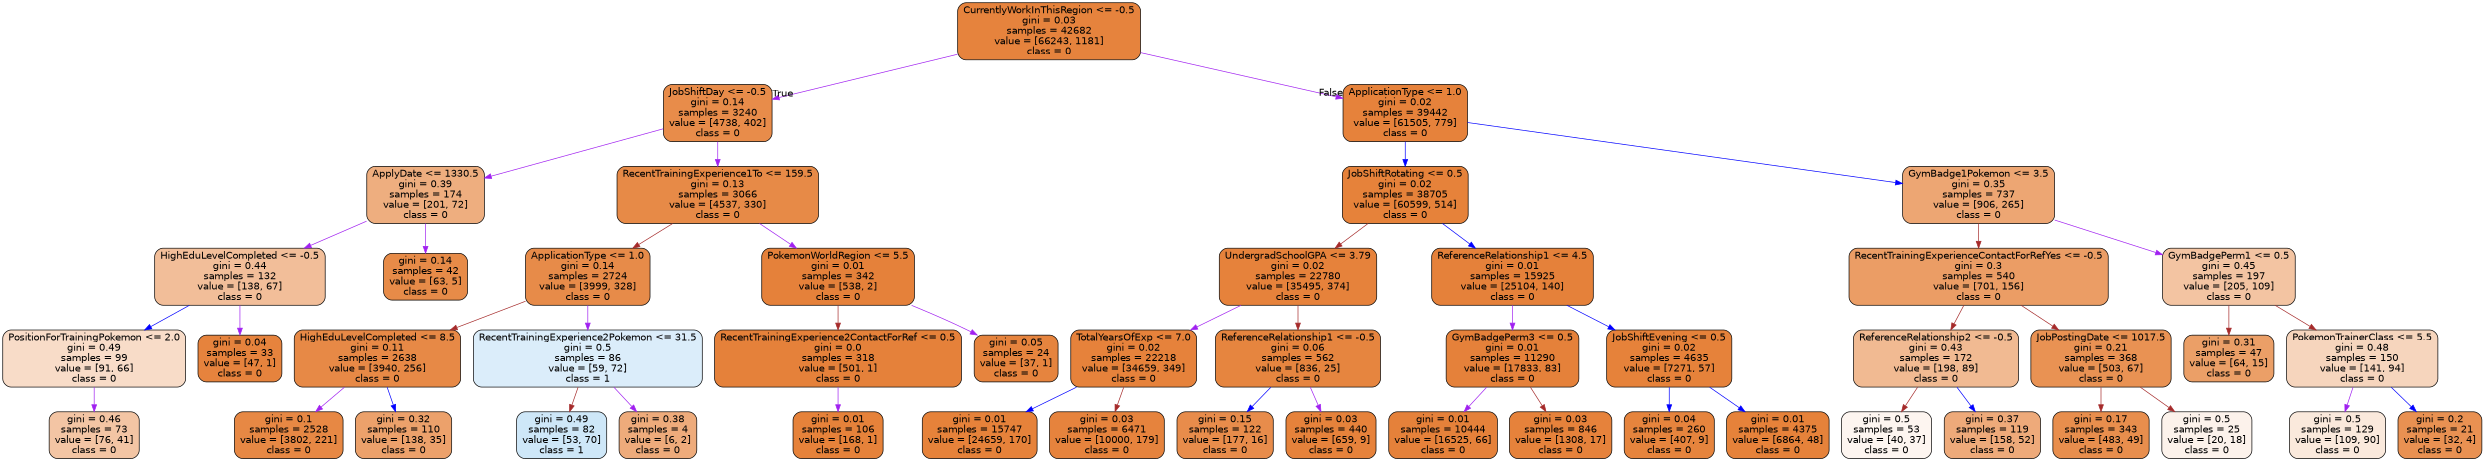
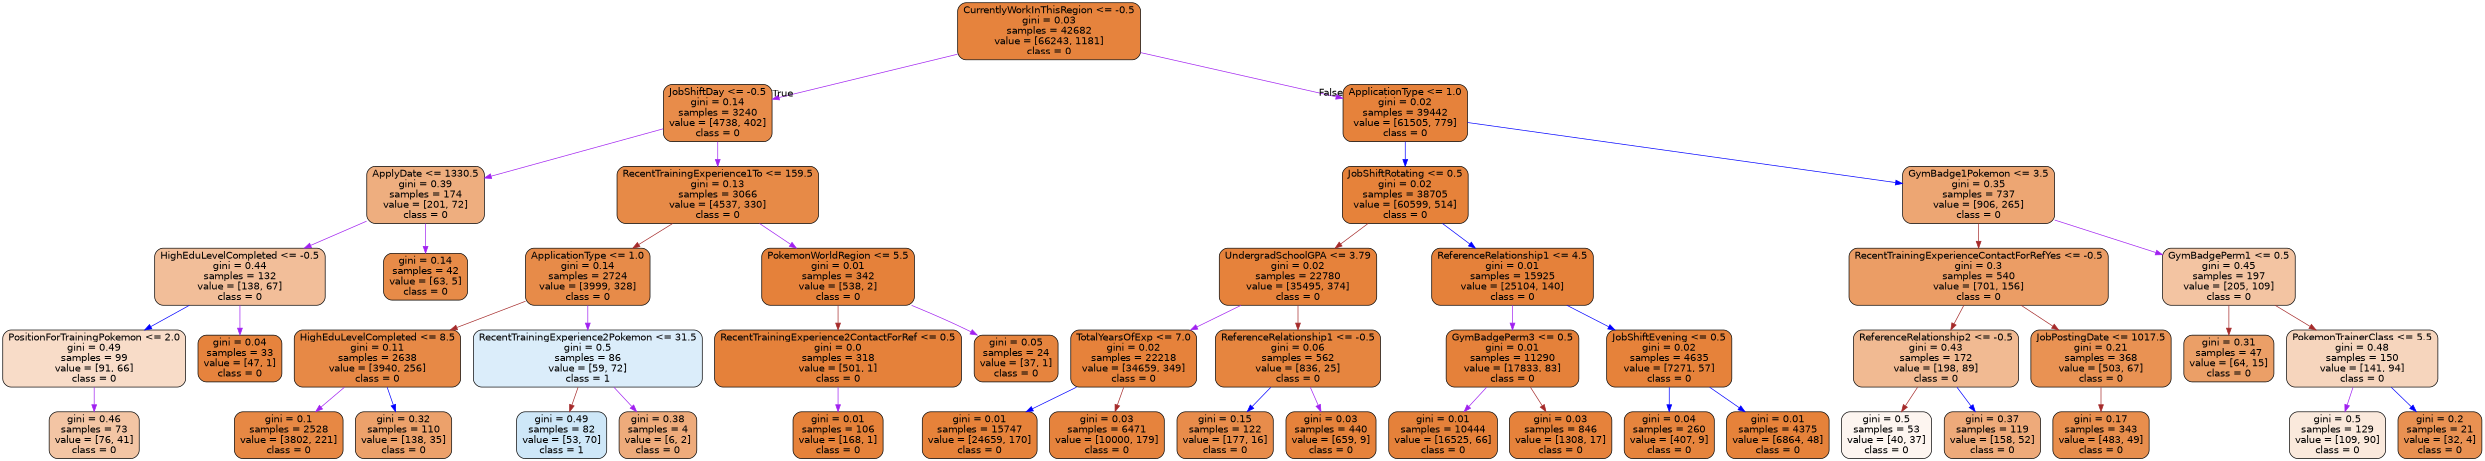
  digraph {
    node [color=black fillcolor="#e58139fc" fontname=helvetica shape=box style="filled, rounded"]
    edge [color=purple fontname=helvetica]
    n1 [fillcolor="#e58139fa" label="CurrentlyWorkInThisRegion <= -0.5\ngini = 0.03\nsamples = 42682\nvalue = [66243, 1181]\nclass = 0"]
    n2 [fillcolor="#e58139e9" label="JobShiftDay <= -0.5\ngini = 0.14\nsamples = 3240\nvalue = [4738, 402]\nclass = 0"]
    n3 [label="ApplicationType <= 1.0\ngini = 0.02\nsamples = 39442\nvalue = [61505, 779]\nclass = 0"]
    n4 [fillcolor="#e58139a4" label="ApplyDate <= 1330.5\ngini = 0.39\nsamples = 174\nvalue = [201, 72]\nclass = 0"]
    n5 [fillcolor="#e58139ec" label="RecentTrainingExperience1To <= 159.5\ngini = 0.13\nsamples = 3066\nvalue = [4537, 330]\nclass = 0"]
    n6 [fillcolor="#e58139fd" label="JobShiftRotating <= 0.5\ngini = 0.02\nsamples = 38705\nvalue = [60599, 514]\nclass = 0"]
    n7 [fillcolor="#e58139b4" label="GymBadge1Pokemon <= 3.5\ngini = 0.35\nsamples = 737\nvalue = [906, 265]\nclass = 0"]
    n8 [fillcolor="#e5813983" label="HighEduLevelCompleted <= -0.5\ngini = 0.44\nsamples = 132\nvalue = [138, 67]\nclass = 0"]
    n9 [fillcolor="#e58139eb" label="gini = 0.14\nsamples = 42\nvalue = [63, 5]\nclass = 0"]
    n10 [fillcolor="#e58139ea" label="ApplicationType <= 1.0\ngini = 0.14\nsamples = 2724\nvalue = [3999, 328]\nclass = 0"]
    n11 [fillcolor="#e58139fe" label="PokemonWorldRegion <= 5.5\ngini = 0.01\nsamples = 342\nvalue = [538, 2]\nclass = 0"]
    n12 [fillcolor="#e5813946" label="PositionForTrainingPokemon <= 2.0\ngini = 0.49\nsamples = 99\nvalue = [91, 66]\nclass = 0"]
    n13 [fillcolor="#e58139fa" label="gini = 0.04\nsamples = 33\nvalue = [47, 1]\nclass = 0"]
    n14 [fillcolor="#e5813975" label="gini = 0.46\nsamples = 73\nvalue = [76, 41]\nclass = 0"]
    n15 [fillcolor="#e58139ee" label="HighEduLevelCompleted <= 8.5\ngini = 0.11\nsamples = 2638\nvalue = [3940, 256]\nclass = 0"]
    n16 [fillcolor="#399de52e" label="RecentTrainingExperience2Pokemon <= 31.5\ngini = 0.5\nsamples = 86\nvalue = [59, 72]\nclass = 1"]
    n17 [fillcolor="#e58139fe" label="RecentTrainingExperience2ContactForRef <= 0.5\ngini = 0.0\nsamples = 318\nvalue = [501, 1]\nclass = 0"]
    n18 [fillcolor="#e58139f8" label="gini = 0.05\nsamples = 24\nvalue = [37, 1]\nclass = 0"]
    n19 [fillcolor="#e58139f0" label="gini = 0.1\nsamples = 2528\nvalue = [3802, 221]\nclass = 0"]
    n20 [fillcolor="#e58139be" label="gini = 0.32\nsamples = 110\nvalue = [138, 35]\nclass = 0"]
    n21 [fillcolor="#399de53e" label="gini = 0.49\nsamples = 82\nvalue = [53, 70]\nclass = 1"]
    n22 [fillcolor="#e58139aa" label="gini = 0.38\nsamples = 4\nvalue = [6, 2]\nclass = 0"]
    n23 [fillcolor="#e58139fd" label="gini = 0.01\nsamples = 106\nvalue = [168, 1]\nclass = 0"]
    n24 [label="UndergradSchoolGPA <= 3.79\ngini = 0.02\nsamples = 22780\nvalue = [35495, 374]\nclass = 0"]
    n25 [fillcolor="#e58139fe" label="ReferenceRelationship1 <= 4.5\ngini = 0.01\nsamples = 15925\nvalue = [25104, 140]\nclass = 0"]
    n26 [fillcolor="#e58139c6" label="RecentTrainingExperienceContactForRefYes <= -0.5\ngini = 0.3\nsamples = 540\nvalue = [701, 156]\nclass = 0"]
    n27 [fillcolor="#e5813977" label="GymBadgePerm1 <= 0.5\ngini = 0.45\nsamples = 197\nvalue = [205, 109]\nclass = 0"]
    n28 [label="TotalYearsOfExp <= 7.0\ngini = 0.02\nsamples = 22218\nvalue = [34659, 349]\nclass = 0"]
    n29 [fillcolor="#e58139f7" label="ReferenceRelationship1 <= -0.5\ngini = 0.06\nsamples = 562\nvalue = [836, 25]\nclass = 0"]
    n30 [fillcolor="#e58139fe" label="GymBadgePerm3 <= 0.5\ngini = 0.01\nsamples = 11290\nvalue = [17833, 83]\nclass = 0"]
    n31 [fillcolor="#e58139fd" label="JobShiftEvening <= 0.5\ngini = 0.02\nsamples = 4635\nvalue = [7271, 57]\nclass = 0"]
    n32 [fillcolor="#e58139fd" label="gini = 0.01\nsamples = 15747\nvalue = [24659, 170]\nclass = 0"]
    n33 [fillcolor="#e58139fa" label="gini = 0.03\nsamples = 6471\nvalue = [10000, 179]\nclass = 0"]
    n34 [fillcolor="#e58139e8" label="gini = 0.15\nsamples = 122\nvalue = [177, 16]\nclass = 0"]
    n35 [label="gini = 0.03\nsamples = 440\nvalue = [659, 9]\nclass = 0"]
    n36 [fillcolor="#e58139fe" label="gini = 0.01\nsamples = 10444\nvalue = [16525, 66]\nclass = 0"]
    n37 [label="gini = 0.03\nsamples = 846\nvalue = [1308, 17]\nclass = 0"]
    n38 [fillcolor="#e58139f9" label="gini = 0.04\nsamples = 260\nvalue = [407, 9]\nclass = 0"]
    n39 [fillcolor="#e58139fd" label="gini = 0.01\nsamples = 4375\nvalue = [6864, 48]\nclass = 0"]
    n40 [fillcolor="#e581398c" label="ReferenceRelationship2 <= -0.5\ngini = 0.43\nsamples = 172\nvalue = [198, 89]\nclass = 0"]
    n41 [fillcolor="#e58139dd" label="JobPostingDate <= 1017.5\ngini = 0.21\nsamples = 368\nvalue = [503, 67]\nclass = 0"]
    n42 [fillcolor="#e58139c3" label="gini = 0.31\nsamples = 47\nvalue = [64, 15]\nclass = 0"]
    n43 [fillcolor="#e5813955" label="PokemonTrainerClass <= 5.5\ngini = 0.48\nsamples = 150\nvalue = [141, 94]\nclass = 0"]
    n44 [fillcolor="#e5813913" label="gini = 0.5\nsamples = 53\nvalue = [40, 37]\nclass = 0"]
    n45 [fillcolor="#e58139ab" label="gini = 0.37\nsamples = 119\nvalue = [158, 52]\nclass = 0"]
    n46 [fillcolor="#e58139e5" label="gini = 0.17\nsamples = 343\nvalue = [483, 49]\nclass = 0"]
-   n47 [fillcolor="#e5813919" label="gini = 0.5\nsamples = 25\nvalue = [20, 18]\nclass = 0"]
    n48 [fillcolor="#e581392c" label="gini = 0.5\nsamples = 129\nvalue = [109, 90]\nclass = 0"]
    n49 [fillcolor="#e58139df" label="gini = 0.2\nsamples = 21\nvalue = [32, 4]\nclass = 0"]
    n1 -> n2 [headlabel=True labelangle=45 labeldistance=2.5]
    n1 -> n3 [headlabel=False labelangle=-45 labeldistance=2.5]
    n2 -> n4
    n2 -> n5
    n3 -> n6 [color=blue]
    n3 -> n7 [color=blue]
    n4 -> n8
    n4 -> n9
    n5 -> n10 [color=brown]
    n5 -> n11
    n6 -> n24 [color=brown]
    n6 -> n25 [color=blue]
    n7 -> n26 [color=brown]
    n7 -> n27
    n8 -> n12 [color=blue]
    n8 -> n13
    n10 -> n15 [color=brown]
    n10 -> n16
    n11 -> n17 [color=brown]
    n11 -> n18
    n12 -> n14
    n15 -> n19
    n15 -> n20 [color=blue]
    n16 -> n21 [color=brown]
    n16 -> n22
    n17 -> n23
    n24 -> n28
    n24 -> n29 [color=brown]
    n25 -> n30
    n25 -> n31 [color=blue]
    n26 -> n40 [color=brown]
    n26 -> n41 [color=brown]
    n27 -> n42 [color=brown]
    n27 -> n43 [color=brown]
    n28 -> n32 [color=blue]
    n28 -> n33 [color=brown]
    n29 -> n34 [color=blue]
    n29 -> n35
    n30 -> n36
    n30 -> n37 [color=brown]
    n31 -> n38 [color=blue]
    n31 -> n39 [color=blue]
    n40 -> n44 [color=brown]
    n40 -> n45 [color=blue]
    n41 -> n46 [color=brown]
-   n41 -> n47 [color=brown]
    n43 -> n48
    n43 -> n49 [color=blue]
  }
